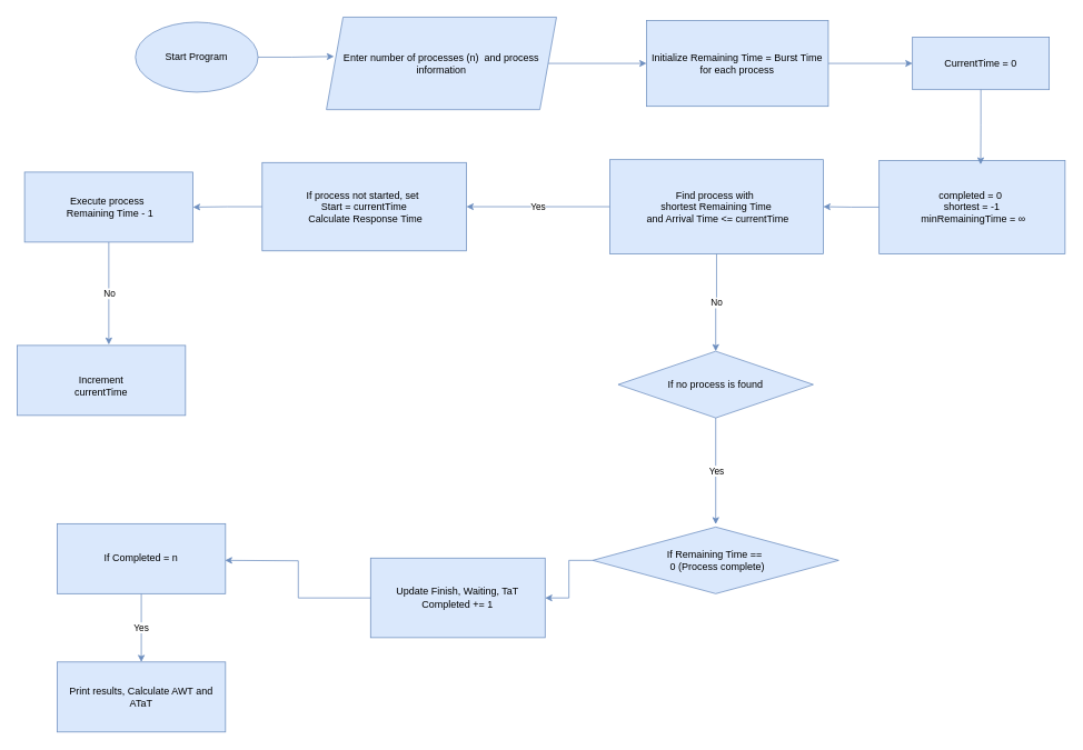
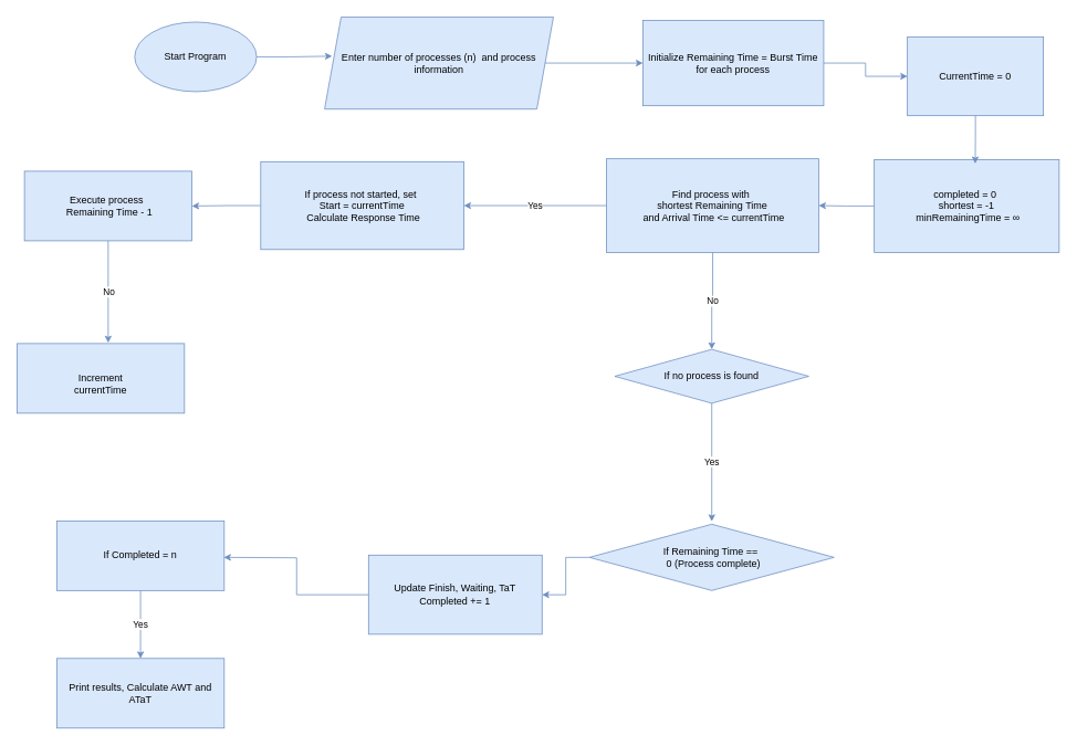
  <mxCell id="0" />
  <mxCell id="1" parent="0" />
  <mxCell id="2" value="Start Program" style="ellipse;whiteSpace=wrap;html=1;fillColor=#dae8fc;strokeColor=#6c8ebf;" vertex="1" parent="1"><mxGeometry x="162" y="26" width="147" height="84" as="geometry" /></mxCell>
  <mxCell id="3" style="edgeStyle=orthogonalEdgeStyle;rounded=0;orthogonalLoop=1;jettySize=auto;html=1;entryX=0;entryY=0.5;entryDx=0;entryDy=0;fillColor=#dae8fc;strokeColor=#6c8ebf;" edge="1" parent="1" source="4" target="6"><mxGeometry relative="1" as="geometry" /></mxCell>
  <mxCell id="4" value="&lt;br&gt;Enter number of processes (n) &amp;nbsp;and process information   &lt;div&gt;&lt;br/&gt;&lt;/div&gt;" style="shape=parallelogram;perimeter=parallelogramPerimeter;whiteSpace=wrap;html=1;fixedSize=1;fillColor=#dae8fc;strokeColor=#6c8ebf;" vertex="1" parent="1"><mxGeometry x="391" y="20" width="276" height="111" as="geometry" /></mxCell>
  <mxCell id="5" style="edgeStyle=orthogonalEdgeStyle;rounded=0;orthogonalLoop=1;jettySize=auto;html=1;entryX=0;entryY=0.5;entryDx=0;entryDy=0;fillColor=#dae8fc;strokeColor=#6c8ebf;" edge="1" parent="1" source="6" target="8"><mxGeometry relative="1" as="geometry" /></mxCell>
  <mxCell id="6" value="&lt;br&gt;Initialize Remaining Time = Burst&amp;nbsp;Time for each process  &lt;div&gt;&lt;br/&gt;&lt;/div&gt;" style="rounded=0;whiteSpace=wrap;html=1;fillColor=#dae8fc;strokeColor=#6c8ebf;" vertex="1" parent="1"><mxGeometry x="775" y="24" width="218" height="103" as="geometry" /></mxCell>
  <mxCell id="7" style="edgeStyle=orthogonalEdgeStyle;rounded=0;orthogonalLoop=1;jettySize=auto;html=1;entryX=0.033;entryY=0.425;entryDx=0;entryDy=0;entryPerimeter=0;fillColor=#dae8fc;strokeColor=#6c8ebf;" edge="1" parent="1" source="2" target="4"><mxGeometry relative="1" as="geometry" /></mxCell>
- <mxCell id="8" value="CurrentTime = 0" style="rounded=0;whiteSpace=wrap;html=1;fillColor=#dae8fc;strokeColor=#6c8ebf;" vertex="1" parent="1"><mxGeometry x="1094" y="44" width="164" height="63" as="geometry" /></mxCell>
+ <mxCell id="8" value="CurrentTime = 0" style="rounded=0;whiteSpace=wrap;html=1;fillColor=#dae8fc;strokeColor=#6c8ebf;" vertex="1" parent="1"><mxGeometry x="1094" y="44" width="164" height="95" as="geometry" /></mxCell>
  <mxCell id="9" style="edgeStyle=orthogonalEdgeStyle;rounded=0;orthogonalLoop=1;jettySize=auto;html=1;entryX=1;entryY=0.5;entryDx=0;entryDy=0;fillColor=#dae8fc;strokeColor=#6c8ebf;" edge="1" parent="1" source="10" target="14"><mxGeometry relative="1" as="geometry" /></mxCell>
  <mxCell id="10" value="&lt;br&gt; completed = 0&amp;nbsp;&lt;br&gt;&amp;nbsp;shortest = -1&amp;nbsp;&lt;br&gt;&amp;nbsp;minRemainingTime = ∞ &lt;div&gt;&lt;br/&gt;&lt;/div&gt;" style="rounded=0;whiteSpace=wrap;html=1;fillColor=#dae8fc;strokeColor=#6c8ebf;" vertex="1" parent="1"><mxGeometry x="1054" y="192" width="223" height="112" as="geometry" /></mxCell>
  <mxCell id="11" style="edgeStyle=orthogonalEdgeStyle;rounded=0;orthogonalLoop=1;jettySize=auto;html=1;entryX=0.546;entryY=0.043;entryDx=0;entryDy=0;entryPerimeter=0;fillColor=#dae8fc;strokeColor=#6c8ebf;" edge="1" parent="1" source="8" target="10"><mxGeometry relative="1" as="geometry" /></mxCell>
  <mxCell id="12" value="Yes" style="edgeStyle=orthogonalEdgeStyle;rounded=0;orthogonalLoop=1;jettySize=auto;html=1;entryX=1;entryY=0.5;entryDx=0;entryDy=0;fillColor=#dae8fc;strokeColor=#6c8ebf;" edge="1" parent="1" source="14" target="16"><mxGeometry relative="1" as="geometry" /></mxCell>
  <mxCell id="13" value="No" style="edgeStyle=orthogonalEdgeStyle;rounded=0;orthogonalLoop=1;jettySize=auto;html=1;fillColor=#dae8fc;strokeColor=#6c8ebf;" edge="1" parent="1" source="14" target="21"><mxGeometry relative="1" as="geometry"><mxPoint x="859" y="424.928" as="targetPoint" /></mxGeometry></mxCell>
  <mxCell id="14" value="&lt;br&gt;Find process with&amp;nbsp;&lt;br&gt;&amp;nbsp;shortest Remaining Time&amp;nbsp;&lt;br&gt;&amp;nbsp;and Arrival Time &amp;lt;= currentTime&lt;div&gt;&lt;br/&gt;&lt;/div&gt;" style="rounded=0;whiteSpace=wrap;html=1;fillColor=#dae8fc;strokeColor=#6c8ebf;" vertex="1" parent="1"><mxGeometry x="731" y="191" width="256" height="113" as="geometry" /></mxCell>
  <mxCell id="15" style="edgeStyle=orthogonalEdgeStyle;rounded=0;orthogonalLoop=1;jettySize=auto;html=1;entryX=1;entryY=0.5;entryDx=0;entryDy=0;fillColor=#dae8fc;strokeColor=#6c8ebf;" edge="1" parent="1" source="16" target="18"><mxGeometry relative="1" as="geometry" /></mxCell>
  <mxCell id="16" value="&lt;br&gt;If process not started, set&amp;nbsp;&lt;br&gt;&amp;nbsp;Start = currentTime&amp;nbsp;&lt;br&gt;&amp;nbsp;Calculate Response Time  &lt;div&gt;&lt;br/&gt;&lt;/div&gt;" style="rounded=0;whiteSpace=wrap;html=1;fillColor=#dae8fc;strokeColor=#6c8ebf;" vertex="1" parent="1"><mxGeometry x="314" y="194.5" width="245" height="106" as="geometry" /></mxCell>
  <mxCell id="17" value="No" style="edgeStyle=orthogonalEdgeStyle;rounded=0;orthogonalLoop=1;jettySize=auto;html=1;fillColor=#dae8fc;strokeColor=#6c8ebf;" edge="1" parent="1" source="18"><mxGeometry relative="1" as="geometry"><mxPoint x="130" y="413.076" as="targetPoint" /></mxGeometry></mxCell>
  <mxCell id="18" value="&lt;br&gt;Execute process&amp;nbsp;&lt;br&gt;&amp;nbsp;Remaining Time - 1 &lt;div&gt;&lt;br/&gt;&lt;/div&gt;" style="rounded=0;whiteSpace=wrap;html=1;fillColor=#dae8fc;strokeColor=#6c8ebf;" vertex="1" parent="1"><mxGeometry x="29" y="206" width="202" height="84" as="geometry" /></mxCell>
  <mxCell id="19" value="&lt;br&gt;Increment&lt;br&gt;currentTime" style="rounded=0;whiteSpace=wrap;html=1;fillColor=#dae8fc;strokeColor=#6c8ebf;" vertex="1" parent="1"><mxGeometry x="20" y="414" width="202" height="84" as="geometry" /></mxCell>
  <mxCell id="20" value="Yes" style="edgeStyle=orthogonalEdgeStyle;rounded=0;orthogonalLoop=1;jettySize=auto;html=1;fillColor=#dae8fc;strokeColor=#6c8ebf;" edge="1" parent="1" source="21"><mxGeometry relative="1" as="geometry"><mxPoint x="858" y="628.632" as="targetPoint" /></mxGeometry></mxCell>
- <mxCell id="21" value="If no process is found" style="rhombus;whiteSpace=wrap;html=1;fillColor=#dae8fc;strokeColor=#6c8ebf;" vertex="1" parent="1"><mxGeometry x="741" y="421" width="234" height="80" as="geometry" /></mxCell>
+ <mxCell id="21" value="If no process is found" style="rhombus;whiteSpace=wrap;html=1;fillColor=#dae8fc;strokeColor=#6c8ebf;" vertex="1" parent="1"><mxGeometry x="741" y="421" width="234" height="65" as="geometry" /></mxCell>
  <mxCell id="22" style="edgeStyle=orthogonalEdgeStyle;rounded=0;orthogonalLoop=1;jettySize=auto;html=1;fillColor=#dae8fc;strokeColor=#6c8ebf;" edge="1" parent="1" source="23" target="25"><mxGeometry relative="1" as="geometry"><mxPoint x="538.343" y="672" as="targetPoint" /></mxGeometry></mxCell>
  <mxCell id="23" value="If Remaining Time ==&amp;nbsp;&lt;br&gt;&amp;nbsp;0 (Process complete)" style="rhombus;whiteSpace=wrap;html=1;fillColor=#dae8fc;strokeColor=#6c8ebf;" vertex="1" parent="1"><mxGeometry x="710.5" y="632" width="295" height="80" as="geometry" /></mxCell>
  <mxCell id="24" style="edgeStyle=orthogonalEdgeStyle;rounded=0;orthogonalLoop=1;jettySize=auto;html=1;fillColor=#dae8fc;strokeColor=#6c8ebf;" edge="1" parent="1" source="25"><mxGeometry relative="1" as="geometry"><mxPoint x="269.454" y="672" as="targetPoint" /></mxGeometry></mxCell>
  <mxCell id="25" value="Update Finish, Waiting, TaT Completed += 1" style="rounded=0;whiteSpace=wrap;html=1;fillColor=#dae8fc;strokeColor=#6c8ebf;" vertex="1" parent="1"><mxGeometry x="444" y="669.25" width="209.34" height="95.5" as="geometry" /></mxCell>
  <mxCell id="26" value="Yes" style="edgeStyle=orthogonalEdgeStyle;rounded=0;orthogonalLoop=1;jettySize=auto;html=1;entryX=0.5;entryY=0;entryDx=0;entryDy=0;fillColor=#dae8fc;strokeColor=#6c8ebf;" edge="1" parent="1" source="27" target="28"><mxGeometry relative="1" as="geometry" /></mxCell>
  <mxCell id="27" value="If Completed = n&lt;span style=&quot;color: rgba(0, 0, 0, 0); font-family: monospace; font-size: 0px; text-align: start; text-wrap-mode: nowrap;&quot;&gt;%3CmxGraphModel%3E%3Croot%3E%3CmxCell%20id%3D%220%22%2F%3E%3CmxCell%20id%3D%221%22%20parent%3D%220%22%2F%3E%3CmxCell%20id%3D%222%22%20value%3D%22%26lt%3Bbr%26gt%3BIncrement%26lt%3Bbr%26gt%3BcurrentTime%22%20style%3D%22rounded%3D0%3BwhiteSpace%3Dwrap%3Bhtml%3D1%3B%22%20vertex%3D%221%22%20parent%3D%221%22%3E%3CmxGeometry%20x%3D%22-55%22%20y%3D%22759%22%20width%3D%22202%22%20height%3D%2284%22%20as%3D%22geometry%22%2F%3E%3C%2FmxCell%3E%3C%2Froot%3E%3C%2FmxGraphModel%3E&lt;/span&gt;" style="rounded=0;whiteSpace=wrap;html=1;fillColor=#dae8fc;strokeColor=#6c8ebf;" vertex="1" parent="1"><mxGeometry x="68" y="628" width="202" height="84" as="geometry" /></mxCell>
  <mxCell id="28" value="Print results, Calculate AWT and ATaT" style="rounded=0;whiteSpace=wrap;html=1;fillColor=#dae8fc;strokeColor=#6c8ebf;" vertex="1" parent="1"><mxGeometry x="68" y="794" width="202" height="84" as="geometry" /></mxCell>
